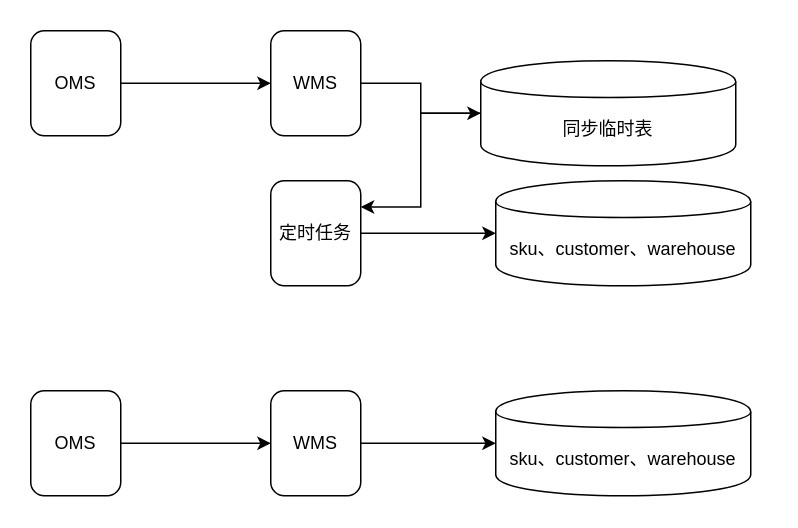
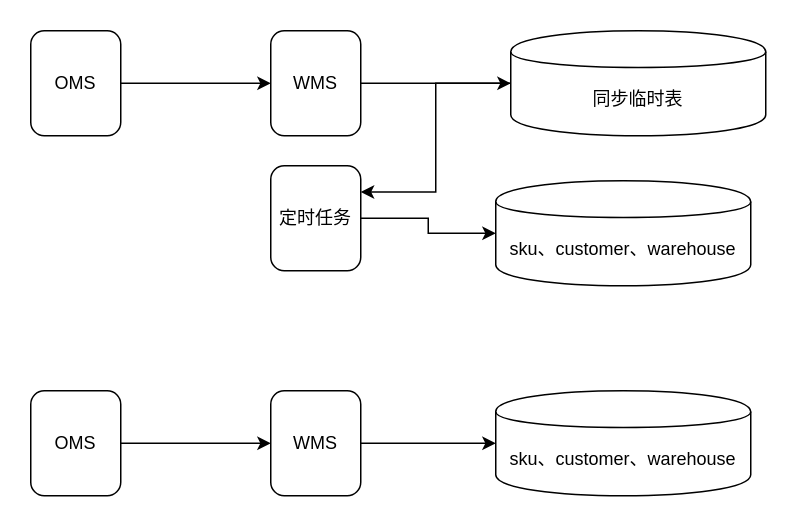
  <mxCell id="0" />
  <mxCell id="1" parent="0" />
  <mxCell id="2" value="" style="group" vertex="1" connectable="0" parent="1"><mxGeometry x="20" y="20" width="490" height="170" as="geometry" /></mxCell>
  <mxCell id="3" value="OMS" style="rounded=1;whiteSpace=wrap;html=1;" vertex="1" parent="2"><mxGeometry width="60" height="70" as="geometry" /></mxCell>
  <mxCell id="4" value="WMS" style="rounded=1;whiteSpace=wrap;html=1;" vertex="1" parent="2"><mxGeometry x="160" width="60" height="70" as="geometry" /></mxCell>
  <mxCell id="5" style="edgeStyle=orthogonalEdgeStyle;rounded=0;orthogonalLoop=1;jettySize=auto;html=1;exitX=1;exitY=0.5;exitDx=0;exitDy=0;entryX=0;entryY=0.5;entryDx=0;entryDy=0;" edge="1" parent="2" source="3" target="4"><mxGeometry relative="1" as="geometry" /></mxCell>
- <mxCell id="6" value="同步临时表" style="shape=cylinder;whiteSpace=wrap;html=1;boundedLbl=1;backgroundOutline=1;" vertex="1" parent="2"><mxGeometry x="300" y="20" width="170" height="70" as="geometry" /></mxCell>
+ <mxCell id="6" value="同步临时表" style="shape=cylinder;whiteSpace=wrap;html=1;boundedLbl=1;backgroundOutline=1;" vertex="1" parent="2"><mxGeometry x="320" width="170" height="70" as="geometry" /></mxCell>
  <mxCell id="7" style="edgeStyle=orthogonalEdgeStyle;rounded=0;orthogonalLoop=1;jettySize=auto;html=1;exitX=1;exitY=0.5;exitDx=0;exitDy=0;entryX=0;entryY=0.5;entryDx=0;entryDy=0;" edge="1" parent="2" source="4" target="6"><mxGeometry relative="1" as="geometry" /></mxCell>
- <mxCell id="8" value="定时任务" style="rounded=1;whiteSpace=wrap;html=1;" vertex="1" parent="2"><mxGeometry x="160" y="100" width="60" height="70" as="geometry" /></mxCell>
+ <mxCell id="8" value="定时任务" style="rounded=1;whiteSpace=wrap;html=1;" vertex="1" parent="2"><mxGeometry x="160" y="90" width="60" height="70" as="geometry" /></mxCell>
  <mxCell id="9" style="edgeStyle=orthogonalEdgeStyle;rounded=0;orthogonalLoop=1;jettySize=auto;html=1;entryX=1;entryY=0.25;entryDx=0;entryDy=0;" edge="1" parent="2" source="6" target="8"><mxGeometry relative="1" as="geometry" /></mxCell>
  <mxCell id="10" value="sku、customer、warehouse" style="shape=cylinder;whiteSpace=wrap;html=1;boundedLbl=1;backgroundOutline=1;" vertex="1" parent="2"><mxGeometry x="310" y="100" width="170" height="70" as="geometry" /></mxCell>
  <mxCell id="11" style="edgeStyle=orthogonalEdgeStyle;rounded=0;orthogonalLoop=1;jettySize=auto;html=1;exitX=1;exitY=0.5;exitDx=0;exitDy=0;entryX=0;entryY=0.5;entryDx=0;entryDy=0;" edge="1" parent="2" source="8" target="10"><mxGeometry relative="1" as="geometry" /></mxCell>
  <mxCell id="12" value="" style="group" vertex="1" connectable="0" parent="1"><mxGeometry x="20" y="260" width="480" height="70" as="geometry" /></mxCell>
  <mxCell id="13" value="OMS" style="rounded=1;whiteSpace=wrap;html=1;" vertex="1" parent="12"><mxGeometry width="60" height="70" as="geometry" /></mxCell>
  <mxCell id="14" value="WMS" style="rounded=1;whiteSpace=wrap;html=1;" vertex="1" parent="12"><mxGeometry x="160" width="60" height="70" as="geometry" /></mxCell>
  <mxCell id="15" style="edgeStyle=orthogonalEdgeStyle;rounded=0;orthogonalLoop=1;jettySize=auto;html=1;exitX=1;exitY=0.5;exitDx=0;exitDy=0;entryX=0;entryY=0.5;entryDx=0;entryDy=0;" edge="1" parent="12" source="13" target="14"><mxGeometry relative="1" as="geometry" /></mxCell>
  <mxCell id="16" value="sku、customer、warehouse" style="shape=cylinder;whiteSpace=wrap;html=1;boundedLbl=1;backgroundOutline=1;" vertex="1" parent="12"><mxGeometry x="310" width="170" height="70" as="geometry" /></mxCell>
  <mxCell id="17" style="edgeStyle=orthogonalEdgeStyle;rounded=0;orthogonalLoop=1;jettySize=auto;html=1;exitX=1;exitY=0.5;exitDx=0;exitDy=0;entryX=0;entryY=0.5;entryDx=0;entryDy=0;" edge="1" parent="12" source="14" target="16"><mxGeometry relative="1" as="geometry" /></mxCell>
